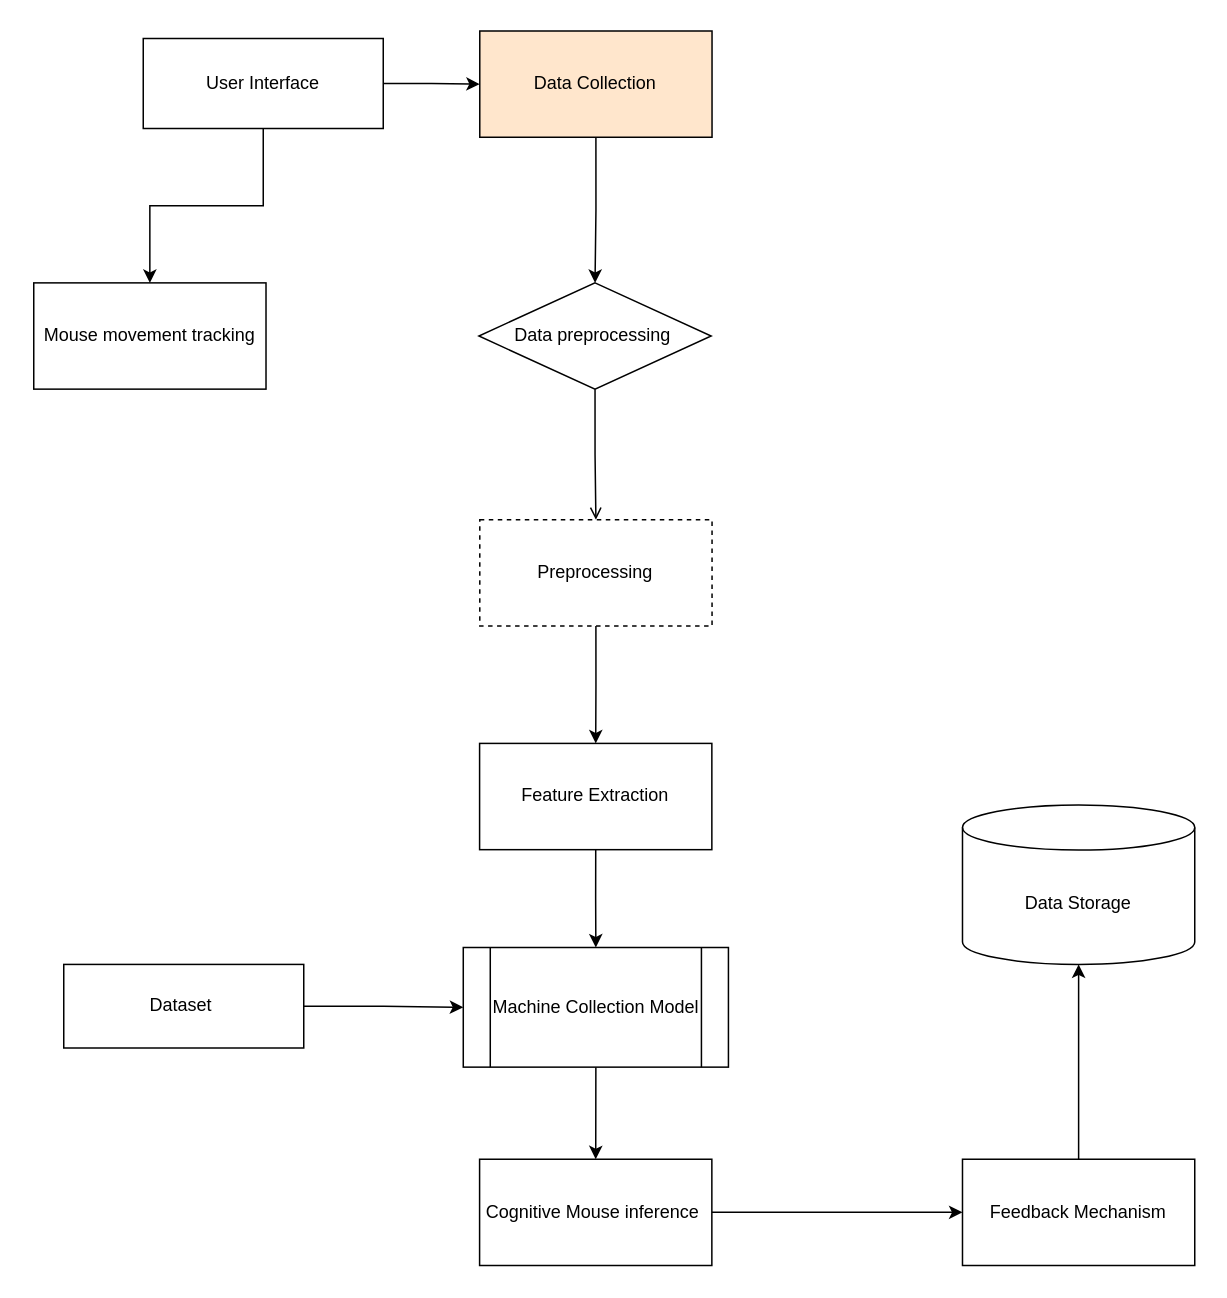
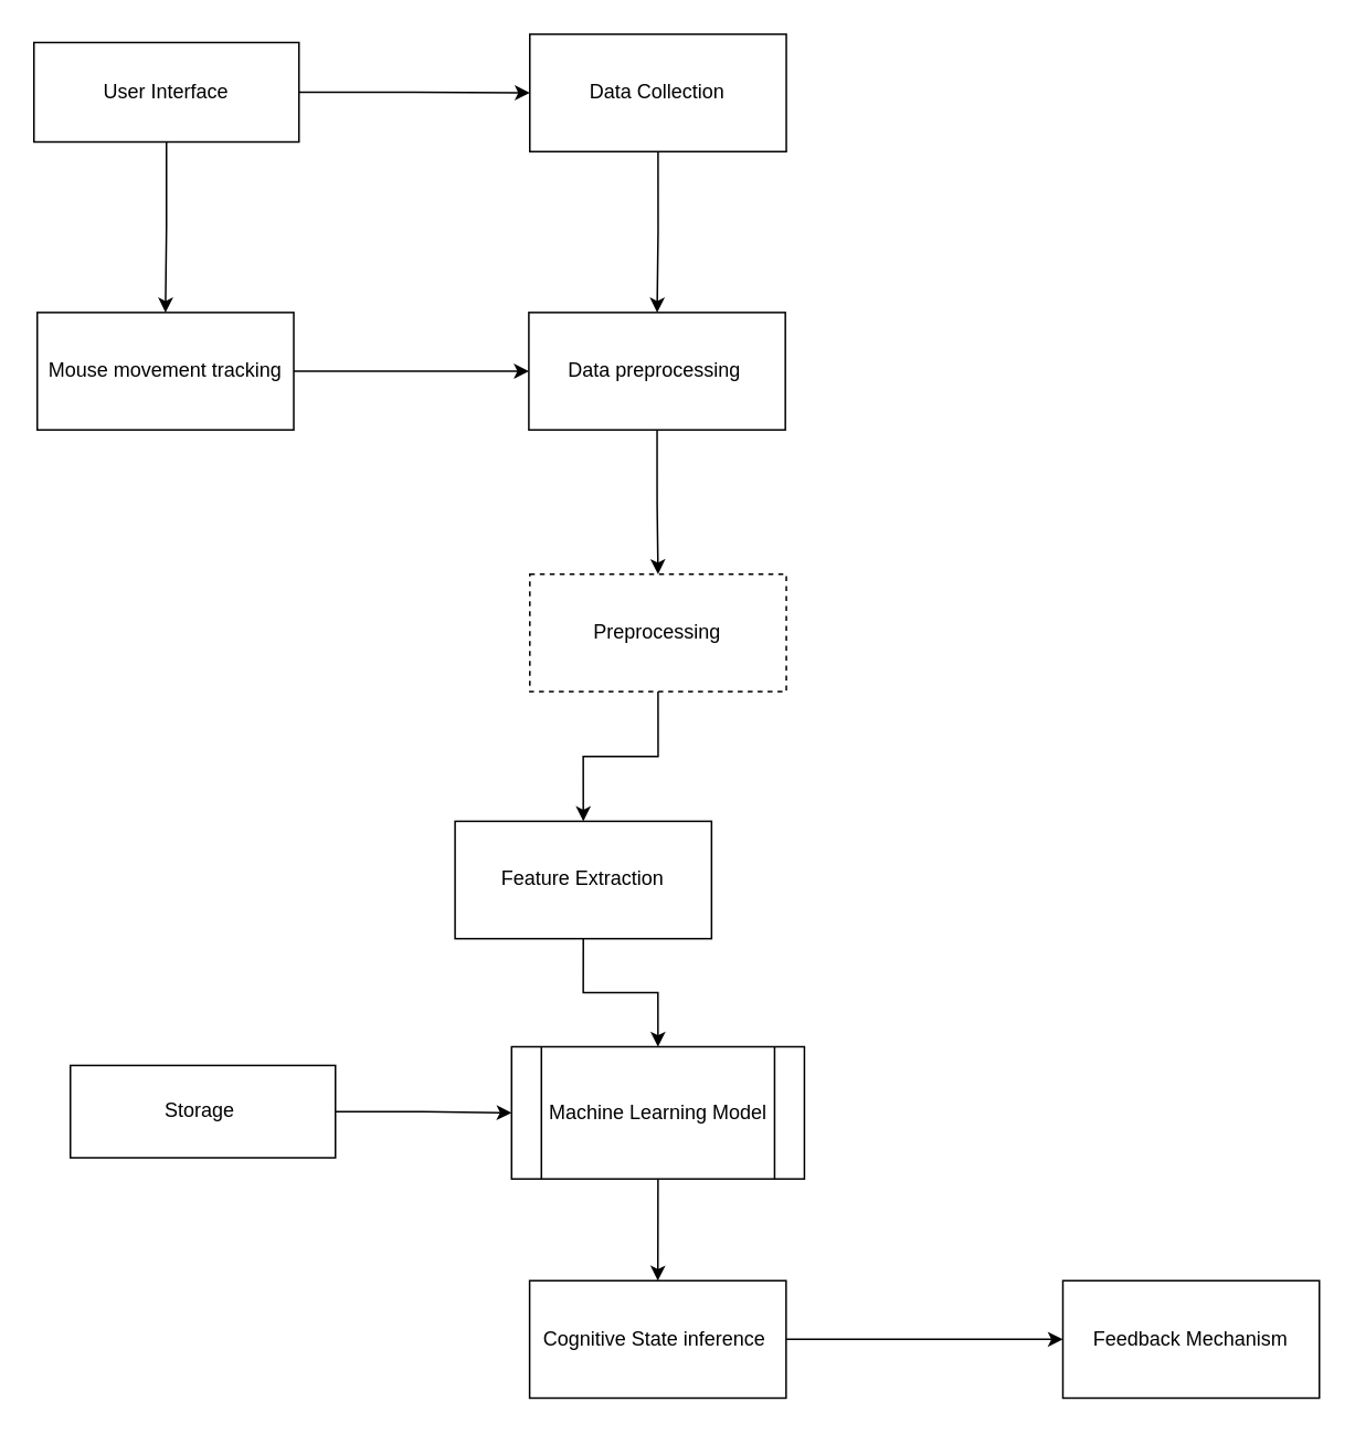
  <mxCell id="0" />
  <mxCell id="1" parent="0" />
  <mxCell id="2" value="Mouse movement tracking" style="rounded=0;whiteSpace=wrap;html=1;" vertex="1" parent="1"><mxGeometry x="22" y="187.916" width="154.839" height="70.843" as="geometry" /></mxCell>
- <mxCell id="3" style="edgeStyle=orthogonalEdgeStyle;rounded=0;orthogonalLoop=1;jettySize=auto;html=1;exitX=0.5;exitY=1;exitDx=0;exitDy=0;entryX=0.5;entryY=0;entryDx=0;entryDy=0;endArrow=open;" edge="1" parent="1" source="4" target="9"><mxGeometry relative="1" as="geometry" /></mxCell>
- <mxCell id="4" value="Data preprocessing&amp;nbsp;" style="rhombus;whiteSpace=wrap;html=1;" vertex="1" parent="1"><mxGeometry x="318.774" y="187.916" width="154.839" height="70.843" as="geometry" /></mxCell>
+ <mxCell id="3" style="edgeStyle=orthogonalEdgeStyle;rounded=0;orthogonalLoop=1;jettySize=auto;html=1;exitX=0.5;exitY=1;exitDx=0;exitDy=0;entryX=0.5;entryY=0;entryDx=0;entryDy=0;" edge="1" parent="1" source="4" target="9"><mxGeometry relative="1" as="geometry" /></mxCell>
+ <mxCell id="4" value="Data preprocessing&amp;nbsp;" style="rounded=0;whiteSpace=wrap;html=1;" vertex="1" parent="1"><mxGeometry x="318.774" y="187.916" width="154.839" height="70.843" as="geometry" /></mxCell>
+ <mxCell id="5" style="edgeStyle=orthogonalEdgeStyle;rounded=0;orthogonalLoop=1;jettySize=auto;html=1;exitX=1;exitY=0.5;exitDx=0;exitDy=0;entryX=0;entryY=0.5;entryDx=0;entryDy=0;" edge="1" parent="1" source="2" target="4"><mxGeometry relative="1" as="geometry" /></mxCell>
  <mxCell id="6" style="edgeStyle=orthogonalEdgeStyle;rounded=0;orthogonalLoop=1;jettySize=auto;html=1;exitX=0.5;exitY=1;exitDx=0;exitDy=0;entryX=0.5;entryY=0;entryDx=0;entryDy=0;" edge="1" parent="1" source="7" target="4"><mxGeometry relative="1" as="geometry" /></mxCell>
- <mxCell id="7" value="Data Collection" style="rounded=0;whiteSpace=wrap;html=1;fillColor=#ffe6cc;" vertex="1" parent="1"><mxGeometry x="319.35" y="20" width="154.839" height="70.843" as="geometry" /></mxCell>
+ <mxCell id="7" value="Data Collection" style="rounded=0;whiteSpace=wrap;html=1;" vertex="1" parent="1"><mxGeometry x="319.35" y="20" width="154.839" height="70.843" as="geometry" /></mxCell>
  <mxCell id="8" style="edgeStyle=orthogonalEdgeStyle;rounded=0;orthogonalLoop=1;jettySize=auto;html=1;exitX=0.5;exitY=1;exitDx=0;exitDy=0;entryX=0.5;entryY=0;entryDx=0;entryDy=0;" edge="1" parent="1" source="9" target="11"><mxGeometry relative="1" as="geometry" /></mxCell>
  <mxCell id="9" value="Preprocessing" style="rounded=0;whiteSpace=wrap;html=1;dashed=1;" vertex="1" parent="1"><mxGeometry x="319.355" y="345.831" width="154.839" height="70.843" as="geometry" /></mxCell>
  <mxCell id="10" style="edgeStyle=orthogonalEdgeStyle;rounded=0;orthogonalLoop=1;jettySize=auto;html=1;exitX=0.5;exitY=1;exitDx=0;exitDy=0;entryX=0.5;entryY=0;entryDx=0;entryDy=0;" edge="1" parent="1" source="11" target="16"><mxGeometry relative="1" as="geometry" /></mxCell>
- <mxCell id="11" value="Feature Extraction" style="rounded=0;whiteSpace=wrap;html=1;" vertex="1" parent="1"><mxGeometry x="319.226" y="494.94" width="154.839" height="70.843" as="geometry" /></mxCell>
+ <mxCell id="11" value="Feature Extraction" style="rounded=0;whiteSpace=wrap;html=1;" vertex="1" parent="1"><mxGeometry x="274.226" y="494.94" width="154.839" height="70.843" as="geometry" /></mxCell>
  <mxCell id="12" style="edgeStyle=orthogonalEdgeStyle;rounded=0;orthogonalLoop=1;jettySize=auto;html=1;exitX=1;exitY=0.5;exitDx=0;exitDy=0;entryX=0;entryY=0.5;entryDx=0;entryDy=0;" edge="1" parent="1" source="13" target="14"><mxGeometry relative="1" as="geometry" /></mxCell>
- <mxCell id="13" value="Cognitive Mouse inference&amp;nbsp;" style="rounded=0;whiteSpace=wrap;html=1;" vertex="1" parent="1"><mxGeometry x="319.226" y="772.157" width="154.839" height="70.843" as="geometry" /></mxCell>
+ <mxCell id="13" value="Cognitive State inference&amp;nbsp;" style="rounded=0;whiteSpace=wrap;html=1;" vertex="1" parent="1"><mxGeometry x="319.226" y="772.157" width="154.839" height="70.843" as="geometry" /></mxCell>
  <mxCell id="14" value="Feedback Mechanism" style="rounded=0;whiteSpace=wrap;html=1;" vertex="1" parent="1"><mxGeometry x="641.161" y="772.157" width="154.839" height="70.843" as="geometry" /></mxCell>
  <mxCell id="15" style="edgeStyle=orthogonalEdgeStyle;rounded=0;orthogonalLoop=1;jettySize=auto;html=1;exitX=0.5;exitY=1;exitDx=0;exitDy=0;entryX=0.5;entryY=0;entryDx=0;entryDy=0;" edge="1" parent="1" source="16" target="13"><mxGeometry relative="1" as="geometry" /></mxCell>
- <mxCell id="16" value="Machine Collection Model" style="shape=process;whiteSpace=wrap;html=1;backgroundOutline=1;" vertex="1" parent="1"><mxGeometry x="308.35" y="631" width="176.77" height="79.76" as="geometry" /></mxCell>
- <mxCell id="17" value="Data Storage" style="shape=cylinder3;whiteSpace=wrap;html=1;boundedLbl=1;backgroundOutline=1;size=15;" vertex="1" parent="1"><mxGeometry x="641.161" y="536.012" width="154.839" height="106.265" as="geometry" /></mxCell>
- <mxCell id="18" style="edgeStyle=orthogonalEdgeStyle;rounded=0;orthogonalLoop=1;jettySize=auto;html=1;exitX=0.5;exitY=0;exitDx=0;exitDy=0;entryX=0.5;entryY=1;entryDx=0;entryDy=0;entryPerimeter=0;" edge="1" parent="1" source="14" target="17"><mxGeometry relative="1" as="geometry" /></mxCell>
+ <mxCell id="16" value="Machine Learning Model" style="shape=process;whiteSpace=wrap;html=1;backgroundOutline=1;" vertex="1" parent="1"><mxGeometry x="308.35" y="631" width="176.77" height="79.76" as="geometry" /></mxCell>
  <mxCell id="19" style="edgeStyle=orthogonalEdgeStyle;rounded=0;orthogonalLoop=1;jettySize=auto;html=1;exitX=0.5;exitY=1;exitDx=0;exitDy=0;" edge="1" parent="1" source="21" target="2"><mxGeometry relative="1" as="geometry" /></mxCell>
  <mxCell id="20" style="edgeStyle=orthogonalEdgeStyle;rounded=0;orthogonalLoop=1;jettySize=auto;html=1;exitX=1;exitY=0.5;exitDx=0;exitDy=0;entryX=0;entryY=0.5;entryDx=0;entryDy=0;" edge="1" parent="1" source="21" target="7"><mxGeometry relative="1" as="geometry" /></mxCell>
- <mxCell id="21" value="User Interface" style="rounded=0;whiteSpace=wrap;html=1;" vertex="1" parent="1"><mxGeometry x="95" y="25" width="160" height="60" as="geometry" /></mxCell>
+ <mxCell id="21" value="User Interface" style="rounded=0;whiteSpace=wrap;html=1;" vertex="1" parent="1"><mxGeometry x="20" y="25" width="160" height="60" as="geometry" /></mxCell>
  <mxCell id="22" style="edgeStyle=orthogonalEdgeStyle;rounded=0;orthogonalLoop=1;jettySize=auto;html=1;exitX=1;exitY=0.5;exitDx=0;exitDy=0;entryX=0;entryY=0.5;entryDx=0;entryDy=0;" edge="1" parent="1" source="23" target="16"><mxGeometry relative="1" as="geometry" /></mxCell>
- <mxCell id="23" value="Dataset&amp;nbsp;" style="rounded=0;whiteSpace=wrap;html=1;" vertex="1" parent="1"><mxGeometry x="42" y="642.28" width="160" height="55.72" as="geometry" /></mxCell>
+ <mxCell id="23" value="Storage&amp;nbsp;" style="rounded=0;whiteSpace=wrap;html=1;" vertex="1" parent="1"><mxGeometry x="42" y="642.28" width="160" height="55.72" as="geometry" /></mxCell>
